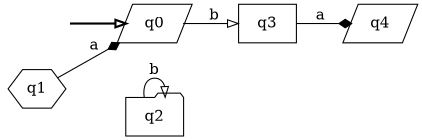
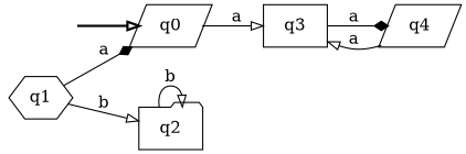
  digraph {
    rankdir=LR
    node [shape=parallelogram]
    edge [arrowhead=onormal]
    fake [style=invisible shape=""]
    q0 [root=true]
    q3 [shape=box]
    q1 [shape=hexagon]
    q2 [shape=folder]
    q4
    fake -> q0 [style=bold]
-   q0 -> q3 [label=b]
+   q0 -> q3 [label=a]
    q3 -> q4 [arrowhead=diamond label=a]
    q1 -> q0 [arrowhead=diamond label=a]
+   q1 -> q2 [label=b]
    q2 -> q2 [label=b]
+   q4 -> q3 [label=a]
  }
